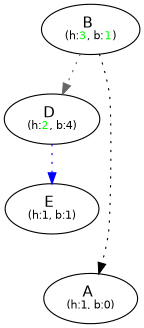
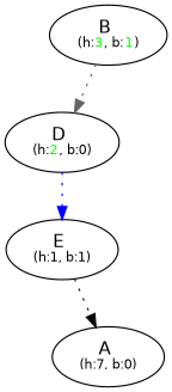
  digraph {
    fontname="DejaVu Sans"
    node [fontname="DejaVu Sans"]
    edge [fontname="DejaVu Sans" style=dotted]
    n1 [label=<B <br/><font point-size="10">(h:<font color="green">3</font>, b:<font color="green">1</font>)</font>>]
-   n2 [label=<D <br/><font point-size="10">(h:<font color="green">2</font>, b:4)</font>>]
-   n3 [label=<A <br/><font point-size="10">(h:1, b:0)</font>>]
+   n2 [label=<D <br/><font point-size="10">(h:<font color="green">2</font>, b:0)</font>>]
+   n3 [label=<A <br/><font point-size="10">(h:7, b:0)</font>>]
    n4 [label=<E <br/><font point-size="10">(h:1, b:1)</font>>]
    n1 -> n2 [color=gray40]
-   n1 -> n3 [color=black]
+   n4 -> n3 [color=black]
    n2 -> n4 [color=blue]
  }
